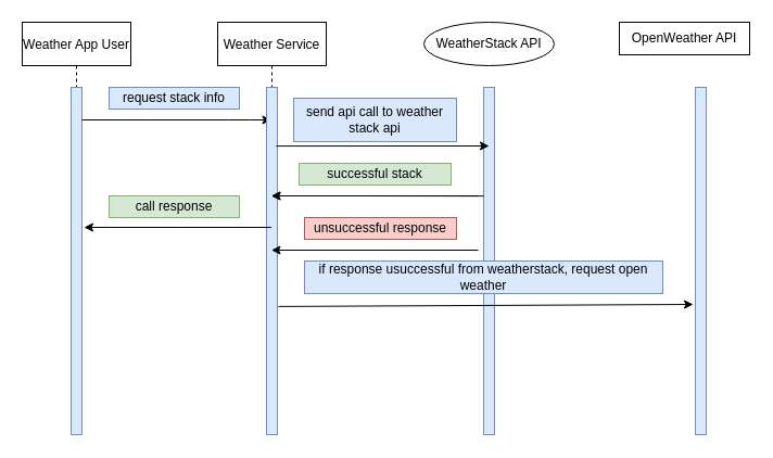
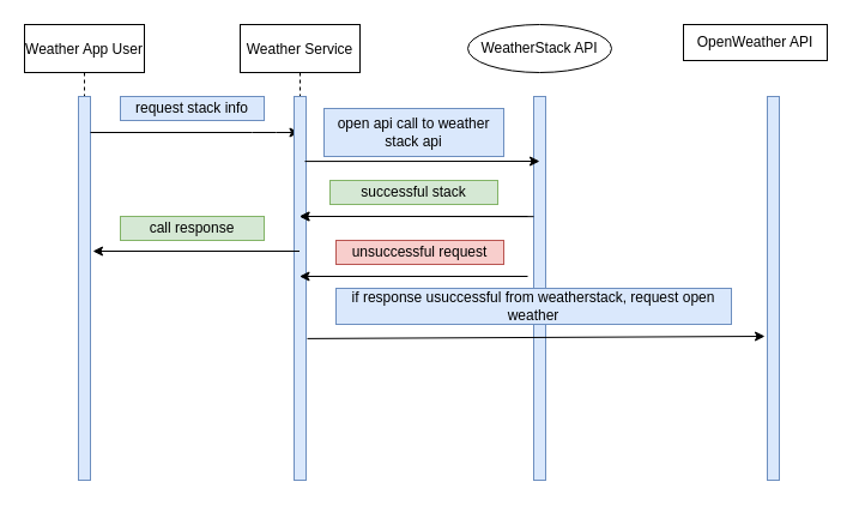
  <mxCell id="0" />
  <mxCell id="1" parent="0" />
  <mxCell id="2" value="Weather App User" style="shape=umlLifeline;perimeter=lifelinePerimeter;container=1;collapsible=0;recursiveResize=0;rounded=0;shadow=0;strokeWidth=1;" parent="1" vertex="1"><mxGeometry x="20" y="20" width="100" height="380" as="geometry" /></mxCell>
  <mxCell id="3" value="" style="points=[];perimeter=orthogonalPerimeter;rounded=0;shadow=0;strokeWidth=1;fillColor=#dae8fc;strokeColor=#6c8ebf;" parent="2" vertex="1"><mxGeometry x="45" y="60" width="10" height="320" as="geometry" /></mxCell>
  <mxCell id="4" value="" style="endArrow=classic;html=1;" edge="1" parent="2" target="5"><mxGeometry width="50" height="50" relative="1" as="geometry"><mxPoint x="55" y="90" as="sourcePoint" /><mxPoint x="105" y="40" as="targetPoint" /><Array as="points"><mxPoint x="200" y="90" /></Array></mxGeometry></mxCell>
  <mxCell id="5" value="Weather Service" style="shape=umlLifeline;perimeter=lifelinePerimeter;container=1;collapsible=0;recursiveResize=0;rounded=0;shadow=0;strokeWidth=1;" parent="1" vertex="1"><mxGeometry x="200" y="20" width="100" height="380" as="geometry" /></mxCell>
  <mxCell id="6" value="" style="points=[];perimeter=orthogonalPerimeter;rounded=0;shadow=0;strokeWidth=1;fillColor=#dae8fc;strokeColor=#6c8ebf;" parent="5" vertex="1"><mxGeometry x="45" y="60" width="10" height="320" as="geometry" /></mxCell>
  <mxCell id="7" value="WeatherStack API" style="ellipse;whiteSpace=wrap;html=1;" vertex="1" parent="1"><mxGeometry x="390" y="20" width="120" height="40" as="geometry" /></mxCell>
  <mxCell id="8" value="OpenWeather API" style="rounded=0;whiteSpace=wrap;html=1;" vertex="1" parent="1"><mxGeometry x="570" y="20" width="120" height="30" as="geometry" /></mxCell>
  <mxCell id="9" value="request stack info" style="text;html=1;strokeColor=#6c8ebf;fillColor=#dae8fc;align=center;verticalAlign=middle;whiteSpace=wrap;rounded=0;" vertex="1" parent="1"><mxGeometry x="100" y="80" width="120" height="20" as="geometry" /></mxCell>
  <mxCell id="10" value="" style="points=[];perimeter=orthogonalPerimeter;rounded=0;shadow=0;strokeWidth=1;fillColor=#dae8fc;strokeColor=#6c8ebf;" vertex="1" parent="1"><mxGeometry x="445" y="80" width="10" height="320" as="geometry" /></mxCell>
  <mxCell id="11" value="" style="points=[];perimeter=orthogonalPerimeter;rounded=0;shadow=0;strokeWidth=1;fillColor=#dae8fc;strokeColor=#6c8ebf;" vertex="1" parent="1"><mxGeometry x="640" y="80" width="10" height="320" as="geometry" /></mxCell>
  <mxCell id="12" value="" style="endArrow=classic;html=1;exitX=0.9;exitY=0.169;exitDx=0;exitDy=0;exitPerimeter=0;" edge="1" parent="1" source="6"><mxGeometry width="50" height="50" relative="1" as="geometry"><mxPoint x="300" y="160" as="sourcePoint" /><mxPoint x="450" y="134" as="targetPoint" /></mxGeometry></mxCell>
- <mxCell id="13" value="send api call to weather stack api" style="text;html=1;strokeColor=#6c8ebf;fillColor=#dae8fc;align=center;verticalAlign=middle;whiteSpace=wrap;rounded=0;" vertex="1" parent="1"><mxGeometry x="270" y="90" width="150" height="40" as="geometry" /></mxCell>
+ <mxCell id="13" value="open api call to weather stack api" style="text;html=1;strokeColor=#6c8ebf;fillColor=#dae8fc;align=center;verticalAlign=middle;whiteSpace=wrap;rounded=0;" vertex="1" parent="1"><mxGeometry x="270" y="90" width="150" height="40" as="geometry" /></mxCell>
  <mxCell id="14" value="" style="endArrow=classic;html=1;" edge="1" parent="1" target="5"><mxGeometry width="50" height="50" relative="1" as="geometry"><mxPoint x="440" y="180" as="sourcePoint" /><mxPoint x="350" y="70" as="targetPoint" /></mxGeometry></mxCell>
  <mxCell id="15" value="successful stack" style="text;html=1;strokeColor=#82b366;fillColor=#d5e8d4;align=center;verticalAlign=middle;whiteSpace=wrap;rounded=0;" vertex="1" parent="1"><mxGeometry x="275" y="150" width="140" height="20" as="geometry" /></mxCell>
  <mxCell id="16" value="" style="endArrow=classic;html=1;" edge="1" parent="1" source="5"><mxGeometry width="50" height="50" relative="1" as="geometry"><mxPoint x="300" y="120" as="sourcePoint" /><mxPoint x="77" y="209" as="targetPoint" /></mxGeometry></mxCell>
  <mxCell id="17" value="call response" style="text;html=1;strokeColor=#82b366;fillColor=#d5e8d4;align=center;verticalAlign=middle;whiteSpace=wrap;rounded=0;" vertex="1" parent="1"><mxGeometry x="100" y="180" width="120" height="20" as="geometry" /></mxCell>
- <mxCell id="18" value="unsuccessful response" style="text;html=1;strokeColor=#b85450;fillColor=#f8cecc;align=center;verticalAlign=middle;whiteSpace=wrap;rounded=0;" vertex="1" parent="1"><mxGeometry x="280" y="200" width="140" height="20" as="geometry" /></mxCell>
+ <mxCell id="18" value="unsuccessful request" style="text;html=1;strokeColor=#b85450;fillColor=#f8cecc;align=center;verticalAlign=middle;whiteSpace=wrap;rounded=0;" vertex="1" parent="1"><mxGeometry x="280" y="200" width="140" height="20" as="geometry" /></mxCell>
  <mxCell id="19" value="" style="endArrow=classic;html=1;exitX=1.1;exitY=0.631;exitDx=0;exitDy=0;exitPerimeter=0;" edge="1" parent="1" source="6"><mxGeometry width="50" height="50" relative="1" as="geometry"><mxPoint x="300" y="230" as="sourcePoint" /><mxPoint x="638" y="280" as="targetPoint" /></mxGeometry></mxCell>
  <mxCell id="20" value="if response usuccessful from weatherstack, request open weather" style="text;html=1;strokeColor=#6c8ebf;fillColor=#dae8fc;align=center;verticalAlign=middle;whiteSpace=wrap;rounded=0;" vertex="1" parent="1"><mxGeometry x="280" y="240" width="330" height="30" as="geometry" /></mxCell>
  <mxCell id="21" value="" style="endArrow=classic;html=1;exitX=0;exitY=0.313;exitDx=0;exitDy=0;exitPerimeter=0;" edge="1" parent="1" source="10" target="5"><mxGeometry width="50" height="50" relative="1" as="geometry"><mxPoint x="440" y="180" as="sourcePoint" /><mxPoint x="249.5" y="180" as="targetPoint" /><Array as="points"><mxPoint x="340" y="180" /></Array></mxGeometry></mxCell>
  <mxCell id="22" value="" style="endArrow=classic;html=1;" edge="1" parent="1" target="5"><mxGeometry width="50" height="50" relative="1" as="geometry"><mxPoint x="440" y="230" as="sourcePoint" /><mxPoint x="350" y="260" as="targetPoint" /></mxGeometry></mxCell>
